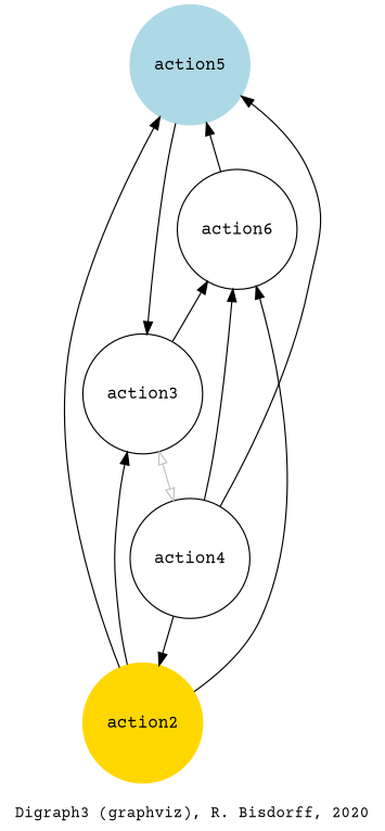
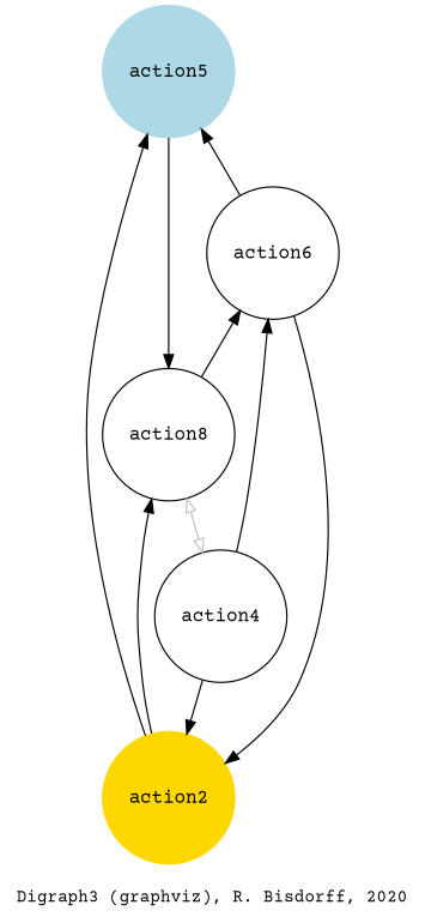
  digraph {
    fontname="Courier Prime"
    fontsize=12
    label="\nDigraph3 (graphviz), R. Bisdorff, 2020"
    node [fontname="Courier Prime" shape=circle]
    edge [color=black dir=forward fontname="Courier Prime"]
    n1 [color=gold label=action2 style=filled]
    n2 [color=lightblue label=action5 style=filled]
-   n3 [label=action3]
+   n3 [label=action8]
    n4 [label=action6]
    n5 [label=action4]
    subgraph sub_1 {
      rank=max
      n1
    }
    subgraph sub_2 {
      rank=min
      n2
    }
    n1 -> n2
    n1 -> n3
    n2 -> n3
    n3 -> n5 [arrowhead=empty arrowtail=empty color=grey dir=both]
-   n4 -> n1 [dir=back]
+   n1 -> n4 [dir=back]
    n4 -> n2
    n4 -> n3 [dir=back]
    n4 -> n5 [dir=back]
    n5 -> n1
-   n5 -> n2
  }
